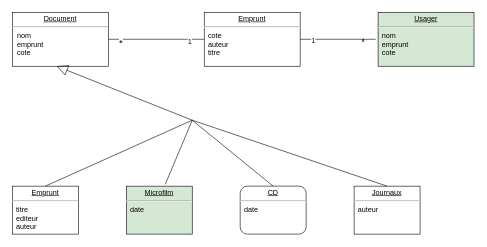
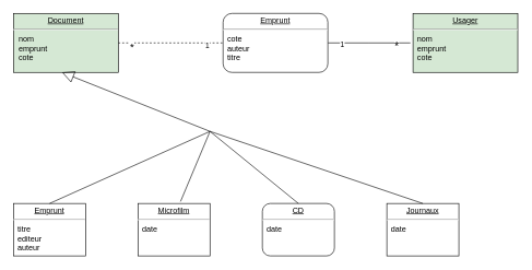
  <mxCell id="0" />
  <mxCell id="1" parent="0" />
- <mxCell id="2" style="edgeStyle=orthogonalEdgeStyle;rounded=0;orthogonalLoop=1;jettySize=auto;html=1;entryX=0;entryY=0.5;entryDx=0;entryDy=0;endArrow=none;endFill=0;" edge="1" parent="1" source="5" target="9"><mxGeometry relative="1" as="geometry" /></mxCell>
+ <mxCell id="2" style="edgeStyle=orthogonalEdgeStyle;rounded=0;orthogonalLoop=1;jettySize=auto;html=1;entryX=0;entryY=0.5;entryDx=0;entryDy=0;endArrow=none;endFill=0;dashed=1;" edge="1" parent="1" source="5" target="9"><mxGeometry relative="1" as="geometry" /></mxCell>
  <mxCell id="3" value="1" style="edgeLabel;html=1;align=center;verticalAlign=middle;resizable=0;points=[];" vertex="1" connectable="0" parent="2"><mxGeometry x="0.684" y="-3" relative="1" as="geometry"><mxPoint as="offset" /></mxGeometry></mxCell>
  <mxCell id="4" value="*" style="edgeLabel;html=1;align=center;verticalAlign=middle;resizable=0;points=[];fontSize=16;" vertex="1" connectable="0" parent="2"><mxGeometry x="-0.789" y="-1" relative="1" as="geometry"><mxPoint x="3" y="4" as="offset" /></mxGeometry></mxCell>
- <mxCell id="5" value="&lt;p style=&quot;margin:0px;margin-top:4px;text-align:center;text-decoration:underline;&quot;&gt;Document&lt;/p&gt;&lt;hr&gt;&lt;p style=&quot;margin:0px;margin-left:8px;&quot;&gt;nom &lt;br&gt;&lt;/p&gt;&lt;p style=&quot;margin:0px;margin-left:8px;&quot;&gt;emprunt&lt;/p&gt;&lt;p style=&quot;margin:0px;margin-left:8px;&quot;&gt;cote&lt;br&gt;&lt;/p&gt;" style="verticalAlign=top;align=left;overflow=fill;fontSize=12;fontFamily=Helvetica;html=1;" vertex="1" parent="1"><mxGeometry x="20" y="20" width="160" height="90" as="geometry" /></mxCell>
+ <mxCell id="5" value="&lt;p style=&quot;margin:0px;margin-top:4px;text-align:center;text-decoration:underline;&quot;&gt;Document&lt;/p&gt;&lt;hr&gt;&lt;p style=&quot;margin:0px;margin-left:8px;&quot;&gt;nom &lt;br&gt;&lt;/p&gt;&lt;p style=&quot;margin:0px;margin-left:8px;&quot;&gt;emprunt&lt;/p&gt;&lt;p style=&quot;margin:0px;margin-left:8px;&quot;&gt;cote&lt;br&gt;&lt;/p&gt;" style="verticalAlign=top;align=left;overflow=fill;fontSize=12;fontFamily=Helvetica;html=1;fillColor=#d5e8d4;" vertex="1" parent="1"><mxGeometry x="20" y="20" width="160" height="90" as="geometry" /></mxCell>
  <mxCell id="6" style="edgeStyle=orthogonalEdgeStyle;rounded=0;orthogonalLoop=1;jettySize=auto;html=1;entryX=0;entryY=0.5;entryDx=0;entryDy=0;endArrow=none;endFill=0;exitX=1;exitY=0.5;exitDx=0;exitDy=0;" edge="1" parent="1" source="9"><mxGeometry relative="1" as="geometry"><mxPoint x="480" y="65" as="sourcePoint" /><mxPoint x="626" y="65" as="targetPoint" /></mxGeometry></mxCell>
  <mxCell id="7" value="*" style="edgeLabel;html=1;align=center;verticalAlign=middle;resizable=0;points=[];fontSize=18;" vertex="1" connectable="0" parent="6"><mxGeometry x="0.657" y="-3" relative="1" as="geometry"><mxPoint y="2" as="offset" /></mxGeometry></mxCell>
  <mxCell id="8" value="1" style="edgeLabel;html=1;align=center;verticalAlign=middle;resizable=0;points=[];" vertex="1" connectable="0" parent="6"><mxGeometry x="-0.671" y="-2" relative="1" as="geometry"><mxPoint as="offset" /></mxGeometry></mxCell>
- <mxCell id="9" value="&lt;p style=&quot;margin:0px;margin-top:4px;text-align:center;text-decoration:underline;&quot;&gt;Emprunt&lt;/p&gt;&lt;hr&gt;&lt;div&gt;&amp;nbsp; cote&lt;/div&gt;&lt;div&gt;&amp;nbsp; auteur&lt;/div&gt;&lt;div&gt;&amp;nbsp; titre&lt;br&gt;&lt;/div&gt;" style="verticalAlign=top;align=left;overflow=fill;fontSize=12;fontFamily=Helvetica;html=1;" vertex="1" parent="1"><mxGeometry x="340" y="20" width="160" height="90" as="geometry" /></mxCell>
+ <mxCell id="9" value="&lt;p style=&quot;margin:0px;margin-top:4px;text-align:center;text-decoration:underline;&quot;&gt;Emprunt&lt;/p&gt;&lt;hr&gt;&lt;div&gt;&amp;nbsp; cote&lt;/div&gt;&lt;div&gt;&amp;nbsp; auteur&lt;/div&gt;&lt;div&gt;&amp;nbsp; titre&lt;br&gt;&lt;/div&gt;" style="verticalAlign=top;align=left;overflow=fill;fontSize=12;fontFamily=Helvetica;html=1;rounded=1;" vertex="1" parent="1"><mxGeometry x="340" y="20" width="160" height="90" as="geometry" /></mxCell>
  <mxCell id="10" value="&lt;p style=&quot;margin:0px;margin-top:4px;text-align:center;text-decoration:underline;&quot;&gt;Emprunt&lt;/p&gt;&lt;hr&gt;&lt;div&gt;&amp;nbsp; titre&lt;/div&gt;&lt;div&gt;&amp;nbsp; editeur&lt;/div&gt;&lt;div&gt;&amp;nbsp; auteur&lt;br&gt;&lt;/div&gt;" style="verticalAlign=top;align=left;overflow=fill;fontSize=12;fontFamily=Helvetica;html=1;" vertex="1" parent="1"><mxGeometry x="20" y="310" width="110" height="80" as="geometry" /></mxCell>
- <mxCell id="11" value="&lt;p style=&quot;margin:0px;margin-top:4px;text-align:center;text-decoration:underline;&quot;&gt;Microfilm&lt;/p&gt;&lt;hr&gt;&lt;div&gt;&amp;nbsp; date&lt;/div&gt;" style="verticalAlign=top;align=left;overflow=fill;fontSize=12;fontFamily=Helvetica;html=1;fillColor=#d5e8d4;" vertex="1" parent="1"><mxGeometry x="210" y="310" width="110" height="80" as="geometry" /></mxCell>
+ <mxCell id="11" value="&lt;p style=&quot;margin:0px;margin-top:4px;text-align:center;text-decoration:underline;&quot;&gt;Microfilm&lt;/p&gt;&lt;hr&gt;&lt;div&gt;&amp;nbsp; date&lt;/div&gt;" style="verticalAlign=top;align=left;overflow=fill;fontSize=12;fontFamily=Helvetica;html=1;" vertex="1" parent="1"><mxGeometry x="210" y="310" width="110" height="80" as="geometry" /></mxCell>
  <mxCell id="12" value="&lt;p style=&quot;margin:0px;margin-top:4px;text-align:center;text-decoration:underline;&quot;&gt;CD&lt;/p&gt;&lt;hr&gt;&lt;div&gt;&amp;nbsp; date&lt;/div&gt;" style="verticalAlign=top;align=left;overflow=fill;fontSize=12;fontFamily=Helvetica;html=1;rounded=1;" vertex="1" parent="1"><mxGeometry x="400" y="310" width="110" height="80" as="geometry" /></mxCell>
- <mxCell id="13" value="&lt;p style=&quot;margin:0px;margin-top:4px;text-align:center;text-decoration:underline;&quot;&gt;Journaux&lt;/p&gt;&lt;hr&gt;&lt;div&gt;&amp;nbsp; auteur&lt;/div&gt;" style="verticalAlign=top;align=left;overflow=fill;fontSize=12;fontFamily=Helvetica;html=1;" vertex="1" parent="1"><mxGeometry x="590" y="310" width="110" height="80" as="geometry" /></mxCell>
+ <mxCell id="13" value="&lt;p style=&quot;margin:0px;margin-top:4px;text-align:center;text-decoration:underline;&quot;&gt;Journaux&lt;/p&gt;&lt;hr&gt;&lt;div&gt;&amp;nbsp; date&lt;/div&gt;" style="verticalAlign=top;align=left;overflow=fill;fontSize=12;fontFamily=Helvetica;html=1;" vertex="1" parent="1"><mxGeometry x="590" y="310" width="110" height="80" as="geometry" /></mxCell>
  <mxCell id="14" value="" style="endArrow=block;endSize=16;endFill=0;html=1;rounded=0;entryX=0.463;entryY=1;entryDx=0;entryDy=0;entryPerimeter=0;" edge="1" parent="1" target="5"><mxGeometry width="160" relative="1" as="geometry"><mxPoint x="320" y="200" as="sourcePoint" /><mxPoint x="500" y="300" as="targetPoint" /></mxGeometry></mxCell>
  <mxCell id="15" value="" style="endArrow=none;html=1;rounded=0;exitX=0.5;exitY=0;exitDx=0;exitDy=0;" edge="1" parent="1" source="10"><mxGeometry width="50" height="50" relative="1" as="geometry"><mxPoint x="390" y="320" as="sourcePoint" /><mxPoint x="320" y="200" as="targetPoint" /></mxGeometry></mxCell>
  <mxCell id="16" value="" style="endArrow=none;html=1;rounded=0;exitX=0.591;exitY=-0.037;exitDx=0;exitDy=0;exitPerimeter=0;" edge="1" parent="1" source="11"><mxGeometry width="50" height="50" relative="1" as="geometry"><mxPoint x="320" y="250" as="sourcePoint" /><mxPoint x="320" y="200" as="targetPoint" /></mxGeometry></mxCell>
  <mxCell id="17" value="" style="endArrow=none;html=1;rounded=0;exitX=0.5;exitY=0;exitDx=0;exitDy=0;" edge="1" parent="1" source="12"><mxGeometry width="50" height="50" relative="1" as="geometry"><mxPoint x="440" y="220" as="sourcePoint" /><mxPoint x="320" y="200" as="targetPoint" /></mxGeometry></mxCell>
  <mxCell id="18" value="" style="endArrow=none;html=1;rounded=0;exitX=0.5;exitY=0;exitDx=0;exitDy=0;" edge="1" parent="1" source="13"><mxGeometry width="50" height="50" relative="1" as="geometry"><mxPoint x="550" y="250" as="sourcePoint" /><mxPoint x="320" y="200" as="targetPoint" /></mxGeometry></mxCell>
  <mxCell id="19" value="&lt;p style=&quot;margin:0px;margin-top:4px;text-align:center;text-decoration:underline;&quot;&gt;Usager&lt;/p&gt;&lt;hr&gt;&lt;div&gt;&amp;nbsp; nom&lt;/div&gt;&lt;div&gt;&amp;nbsp; emprunt&lt;/div&gt;&lt;div&gt;&amp;nbsp; cote&lt;br&gt;&lt;/div&gt;" style="verticalAlign=top;align=left;overflow=fill;fontSize=12;fontFamily=Helvetica;html=1;fillColor=#d5e8d4;" vertex="1" parent="1"><mxGeometry x="630" y="20" width="160" height="90" as="geometry" /></mxCell>
